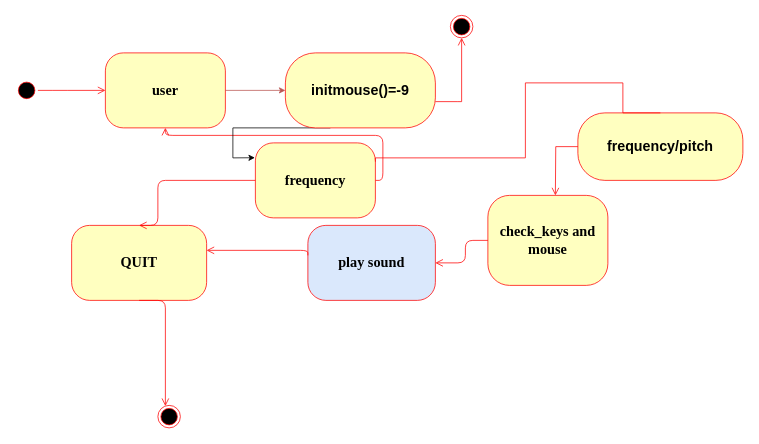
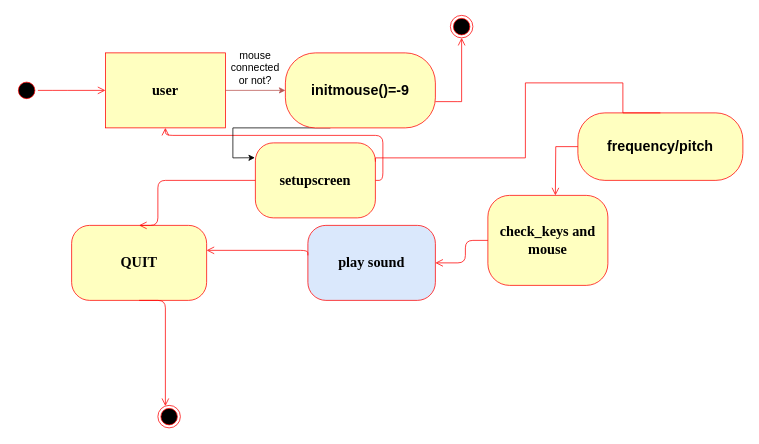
  <mxCell id="0" />
  <mxCell id="1" parent="0" />
  <mxCell id="2" value="" style="ellipse;html=1;shape=startState;fillColor=#000000;strokeColor=#ff0000;rounded=1;shadow=0;comic=0;labelBackgroundColor=none;fontFamily=Verdana;fontSize=12;fontColor=#000000;align=center;direction=south;" parent="1" vertex="1"><mxGeometry x="20" y="105" width="30" height="30" as="geometry" /></mxCell>
  <mxCell id="3" value="&lt;b&gt;&lt;font style=&quot;font-size: 19px;&quot;&gt;QUIT&lt;/font&gt;&lt;/b&gt;" style="rounded=1;whiteSpace=wrap;html=1;arcSize=24;fillColor=#ffffc0;strokeColor=#ff0000;shadow=0;comic=0;labelBackgroundColor=none;fontFamily=Verdana;fontSize=12;fontColor=#000000;align=center;" parent="1" vertex="1"><mxGeometry x="95" y="300" width="180" height="100" as="geometry" /></mxCell>
- <mxCell id="4" value="&lt;b&gt;&lt;font style=&quot;font-size: 19px;&quot;&gt;user&lt;/font&gt;&lt;/b&gt;" style="rounded=1;whiteSpace=wrap;html=1;arcSize=24;fillColor=#ffffc0;strokeColor=#ff0000;shadow=0;comic=0;labelBackgroundColor=none;fontFamily=Verdana;fontSize=12;fontColor=#000000;align=center;" parent="1" vertex="1"><mxGeometry x="140" y="70" width="160" height="100" as="geometry" /></mxCell>
+ <mxCell id="4" value="&lt;b&gt;&lt;font style=&quot;font-size: 19px;&quot;&gt;user&lt;/font&gt;&lt;/b&gt;" style="whiteSpace=wrap;html=1;arcSize=24;fillColor=#ffffc0;strokeColor=#ff0000;shadow=0;comic=0;labelBackgroundColor=none;fontFamily=Verdana;fontSize=12;fontColor=#000000;align=center;rounded=0;" parent="1" vertex="1"><mxGeometry x="140" y="70" width="160" height="100" as="geometry" /></mxCell>
  <mxCell id="5" style="edgeStyle=orthogonalEdgeStyle;html=1;exitX=1;exitY=0.5;labelBackgroundColor=none;endArrow=open;endSize=8;strokeColor=#ff0000;fontFamily=Verdana;fontSize=12;align=left;exitDx=0;exitDy=0;" parent="1" source="6" target="4" edge="1"><mxGeometry relative="1" as="geometry" /></mxCell>
- <mxCell id="6" value="&lt;b&gt;&lt;font style=&quot;font-size: 19px;&quot;&gt;frequency&lt;/font&gt;&lt;/b&gt;" style="rounded=1;whiteSpace=wrap;html=1;arcSize=24;fillColor=#ffffc0;strokeColor=#ff0000;shadow=0;comic=0;labelBackgroundColor=none;fontFamily=Verdana;fontSize=12;fontColor=#000000;align=center;" parent="1" vertex="1"><mxGeometry x="340" y="190" width="160" height="100" as="geometry" /></mxCell>
+ <mxCell id="6" value="&lt;b&gt;&lt;font style=&quot;font-size: 19px;&quot;&gt;setupscreen&lt;/font&gt;&lt;/b&gt;" style="rounded=1;whiteSpace=wrap;html=1;arcSize=24;fillColor=#ffffc0;strokeColor=#ff0000;shadow=0;comic=0;labelBackgroundColor=none;fontFamily=Verdana;fontSize=12;fontColor=#000000;align=center;" parent="1" vertex="1"><mxGeometry x="340" y="190" width="160" height="100" as="geometry" /></mxCell>
  <mxCell id="7" value="&lt;b&gt;&lt;font style=&quot;font-size: 19px;&quot;&gt;check_keys and mouse&lt;/font&gt;&lt;/b&gt;" style="rounded=1;whiteSpace=wrap;html=1;arcSize=24;fillColor=#ffffc0;strokeColor=#ff0000;shadow=0;comic=0;labelBackgroundColor=none;fontFamily=Verdana;fontSize=12;fontColor=#000000;align=center;" parent="1" vertex="1"><mxGeometry x="650" y="260" width="160" height="120" as="geometry" /></mxCell>
  <mxCell id="8" value="&lt;b&gt;&lt;font style=&quot;font-size: 19px;&quot;&gt;play sound&lt;/font&gt;&lt;/b&gt;" style="rounded=1;whiteSpace=wrap;html=1;arcSize=24;fillColor=#dae8fc;strokeColor=#ff0000;shadow=0;comic=0;labelBackgroundColor=none;fontFamily=Verdana;fontSize=12;fontColor=#000000;align=center;" parent="1" vertex="1"><mxGeometry x="410" y="300" width="170" height="100" as="geometry" /></mxCell>
  <mxCell id="9" style="edgeStyle=elbowEdgeStyle;html=1;labelBackgroundColor=none;endArrow=open;endSize=8;strokeColor=#ff0000;fontFamily=Verdana;fontSize=12;align=left;entryX=1;entryY=0.5;entryDx=0;entryDy=0;exitX=0;exitY=0.5;exitDx=0;exitDy=0;" parent="1" source="7" target="8" edge="1"><mxGeometry relative="1" as="geometry"><mxPoint x="790.727" y="485" as="sourcePoint" /><Array as="points"><mxPoint x="620" y="310" /></Array></mxGeometry></mxCell>
  <mxCell id="10" style="edgeStyle=orthogonalEdgeStyle;html=1;labelBackgroundColor=none;endArrow=open;endSize=8;strokeColor=#ff0000;fontFamily=Verdana;fontSize=12;align=left;" parent="1" source="2" target="4" edge="1"><mxGeometry relative="1" as="geometry"><Array as="points"><mxPoint x="80" y="120" /><mxPoint x="80" y="120" /></Array></mxGeometry></mxCell>
  <mxCell id="11" style="edgeStyle=orthogonalEdgeStyle;html=1;labelBackgroundColor=none;endArrow=open;endSize=8;strokeColor=#ff0000;fontFamily=Verdana;fontSize=12;align=left;exitX=0;exitY=0.5;entryX=0.5;entryY=0;entryDx=0;entryDy=0;exitDx=0;exitDy=0;" parent="1" source="6" target="3" edge="1"><mxGeometry relative="1" as="geometry"><mxPoint x="460" y="290" as="sourcePoint" /><Array as="points"><mxPoint x="210" y="240" /></Array><mxPoint x="210" y="270" as="targetPoint" /></mxGeometry></mxCell>
  <mxCell id="12" style="edgeStyle=orthogonalEdgeStyle;html=1;labelBackgroundColor=none;endArrow=open;endSize=8;strokeColor=#ff0000;fontFamily=Verdana;fontSize=12;align=left;entryX=1;entryY=0.333;entryDx=0;entryDy=0;entryPerimeter=0;" parent="1" target="3" edge="1"><mxGeometry relative="1" as="geometry"><mxPoint x="410" y="340" as="sourcePoint" /><mxPoint x="330" y="330" as="targetPoint" /><Array as="points"><mxPoint x="410" y="333" /></Array></mxGeometry></mxCell>
  <mxCell id="13" style="edgeStyle=elbowEdgeStyle;html=1;labelBackgroundColor=none;endArrow=open;endSize=8;strokeColor=#ff0000;fontFamily=Verdana;fontSize=12;align=left;exitX=0.5;exitY=1;exitDx=0;exitDy=0;" parent="1" source="3" target="23" edge="1"><mxGeometry relative="1" as="geometry"><mxPoint x="240" y="360" as="sourcePoint" /><mxPoint x="240" y="485" as="targetPoint" /><Array as="points"><mxPoint x="220" y="490" /><mxPoint x="240" y="420" /></Array></mxGeometry></mxCell>
  <mxCell id="14" value="" style="endArrow=classic;html=1;rounded=0;exitX=1;exitY=0.5;exitDx=0;exitDy=0;entryX=0;entryY=0.5;entryDx=0;entryDy=0;fillColor=#f8cecc;strokeColor=#b85450;" edge="1" parent="1" source="4" target="21"><mxGeometry width="50" height="50" relative="1" as="geometry"><mxPoint x="350" y="270" as="sourcePoint" /><mxPoint x="380" y="140" as="targetPoint" /><Array as="points" /></mxGeometry></mxCell>
  <mxCell id="15" value="" style="endArrow=classic;html=1;rounded=0;exitX=0.5;exitY=1;exitDx=0;exitDy=0;entryX=-0.004;entryY=0.198;entryDx=0;entryDy=0;entryPerimeter=0;" edge="1" parent="1" target="6"><mxGeometry width="50" height="50" relative="1" as="geometry"><mxPoint x="440" y="170" as="sourcePoint" /><mxPoint x="330" y="210" as="targetPoint" /><Array as="points"><mxPoint x="310" y="170" /><mxPoint x="310" y="210" /></Array></mxGeometry></mxCell>
+ <mxCell id="16" value="&lt;font style=&quot;font-size: 14px;&quot;&gt;mouse connected or not?&lt;/font&gt;" style="text;html=1;strokeColor=none;fillColor=none;align=center;verticalAlign=middle;whiteSpace=wrap;rounded=0;" vertex="1" parent="1"><mxGeometry x="310" y="75" width="60" height="30" as="geometry" /></mxCell>
  <mxCell id="17" value="" style="ellipse;html=1;shape=endState;fillColor=#000000;strokeColor=#ff0000;" vertex="1" parent="1"><mxGeometry x="600" y="20" width="30" height="30" as="geometry" /></mxCell>
  <mxCell id="18" value="&lt;b&gt;&lt;font style=&quot;font-size: 19px;&quot;&gt;frequency/pitch&lt;/font&gt;&lt;/b&gt;" style="rounded=1;whiteSpace=wrap;html=1;arcSize=40;fontColor=#000000;fillColor=#ffffc0;strokeColor=#ff0000;" vertex="1" parent="1"><mxGeometry x="770" y="150" width="220" height="90" as="geometry" /></mxCell>
  <mxCell id="19" value="" style="edgeStyle=orthogonalEdgeStyle;html=1;verticalAlign=bottom;endArrow=open;endSize=8;strokeColor=#ff0000;rounded=0;" edge="1" source="18" parent="1"><mxGeometry relative="1" as="geometry"><mxPoint x="740" y="260" as="targetPoint" /></mxGeometry></mxCell>
  <mxCell id="20" value="" style="edgeStyle=orthogonalEdgeStyle;html=1;verticalAlign=bottom;endArrow=none;endSize=8;strokeColor=#ff0000;rounded=0;entryX=0.5;entryY=0;entryDx=0;entryDy=0;exitX=1;exitY=0.25;exitDx=0;exitDy=0;" edge="1" source="6" parent="1" target="18"><mxGeometry relative="1" as="geometry"><mxPoint x="680" y="110" as="targetPoint" /><mxPoint x="520" y="210" as="sourcePoint" /><Array as="points"><mxPoint x="500" y="210" /><mxPoint x="700" y="210" /><mxPoint x="700" y="110" /><mxPoint x="830" y="110" /><mxPoint x="830" y="150" /></Array></mxGeometry></mxCell>
  <mxCell id="21" value="&lt;b&gt;&lt;font style=&quot;font-size: 19px;&quot;&gt;initmouse()=-9&lt;/font&gt;&lt;/b&gt;" style="rounded=1;whiteSpace=wrap;html=1;arcSize=40;fontColor=#000000;fillColor=#ffffc0;strokeColor=#ff0000;" vertex="1" parent="1"><mxGeometry x="380" y="70" width="200" height="100" as="geometry" /></mxCell>
  <mxCell id="22" value="" style="edgeStyle=orthogonalEdgeStyle;html=1;verticalAlign=bottom;endArrow=open;endSize=8;strokeColor=#ff0000;rounded=0;" edge="1" source="21" parent="1" target="17"><mxGeometry relative="1" as="geometry"><mxPoint x="580" y="130" as="targetPoint" /><Array as="points"><mxPoint x="610" y="135" /><mxPoint x="610" y="135" /></Array></mxGeometry></mxCell>
  <mxCell id="23" value="" style="ellipse;html=1;shape=endState;fillColor=#000000;strokeColor=#ff0000;" vertex="1" parent="1"><mxGeometry x="210" y="540" width="30" height="30" as="geometry" /></mxCell>
